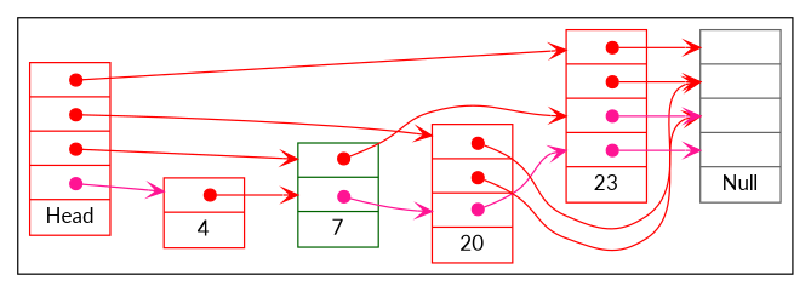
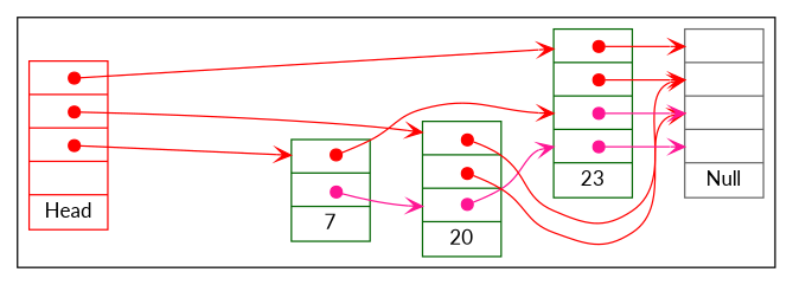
  digraph {
    fontname=Lato
    rankdir=LR
    node [color=darkgreen fontname=Lato shape=record]
    edge [arrowhead=vee arrowtail=dot color=red dir=both fontname=Lato headport=f1 tailclip=false tailport="f1:c"]
    n1 [color=red label="{ <f4> } | { <f3> } | { <f2> } | { <f1> } | <f0> Head"]
-   n2 [color=red label=" {  <f1> } | <f0> 4"]
    n3 [label=" {  <f2> } | {  <f1> } | <f0> 7"]
-   n4 [color=red label="{  <f3> } | {  <f2> } | {  <f1> } | <f0> 20"]
-   n5 [color=red label="{  <f4> } | {  <f3> } |  {  <f2> } | {  <f1> } | <f0> 23"]
+   n4 [label="{  <f3> } | {  <f2> } | {  <f1> } | <f0> 20"]
+   n5 [label="{  <f4> } | {  <f3> } |  {  <f2> } | {  <f1> } | <f0> 23"]
    n6 [color=gray40 label="{ <f4> } | { <f3> } | { <f2> } | { <f1> } | <f0> Null"]
    subgraph cluster_1 {
      n1
-     n2
      n3
      n4
      n5
      n6
    }
-   n1 -> n2 [color=deeppink headport="f1:c"]
    n1 -> n3 [headport="f2:c" tailport="f2:c"]
    n1 -> n4 [headport="f3:c" tailport="f3:c"]
    n1 -> n5 [headport="f4:c" tailport="f4:c"]
-   n2 -> n3
    n3 -> n4 [color=deeppink]
    n3 -> n5 [headport=f2 tailport="f2:c"]
    n4 -> n5 [color=deeppink]
    n4 -> n6 [headport=f2 tailport="f2:c"]
    n4 -> n6 [headport=f3 tailport="f3:c"]
    n5 -> n6 [color=deeppink]
    n5 -> n6 [color=deeppink headport=f2 tailport="f2:c"]
    n5 -> n6 [headport=f3 tailport="f3:c"]
    n5 -> n6 [headport=f4 tailport="f4:c"]
  }
